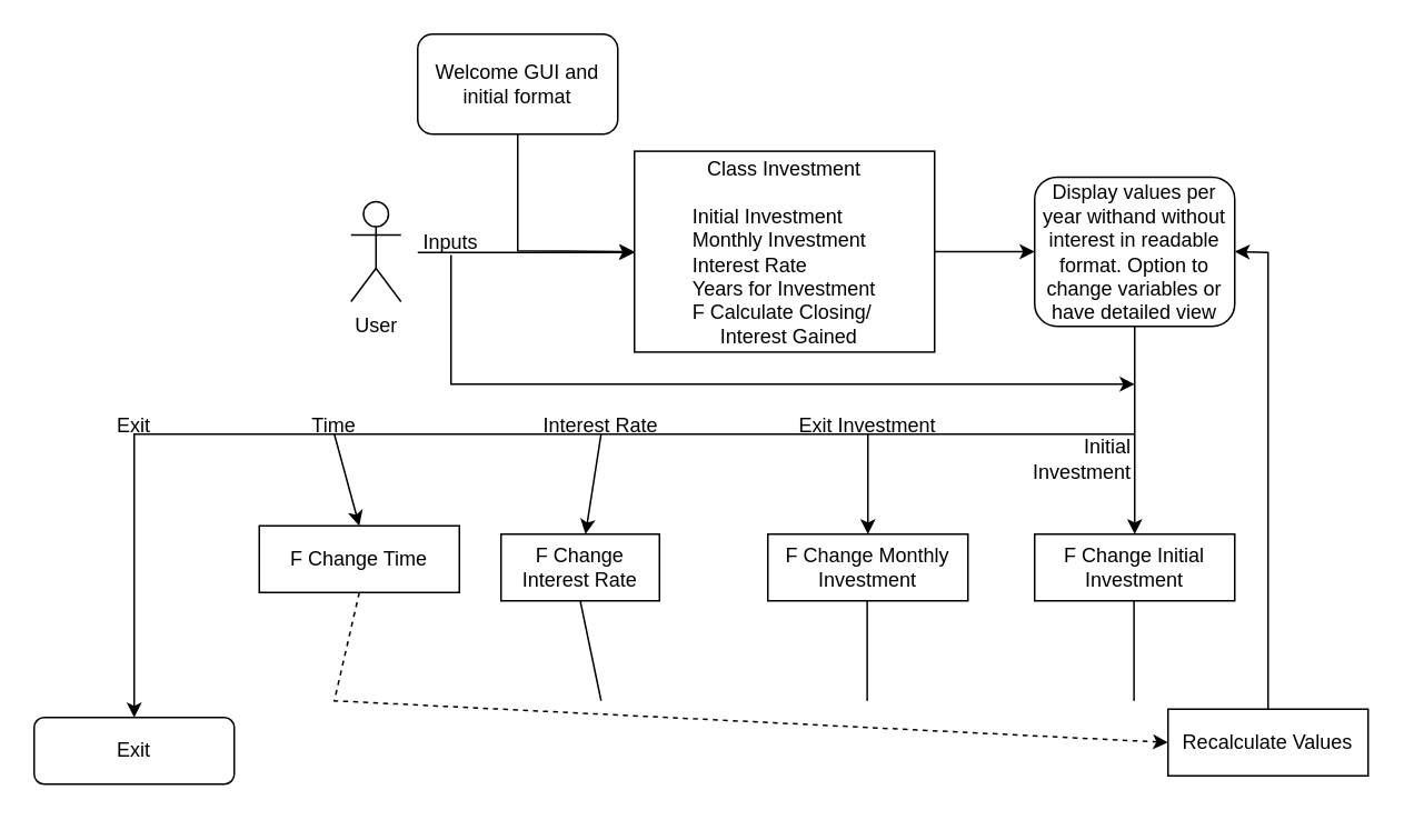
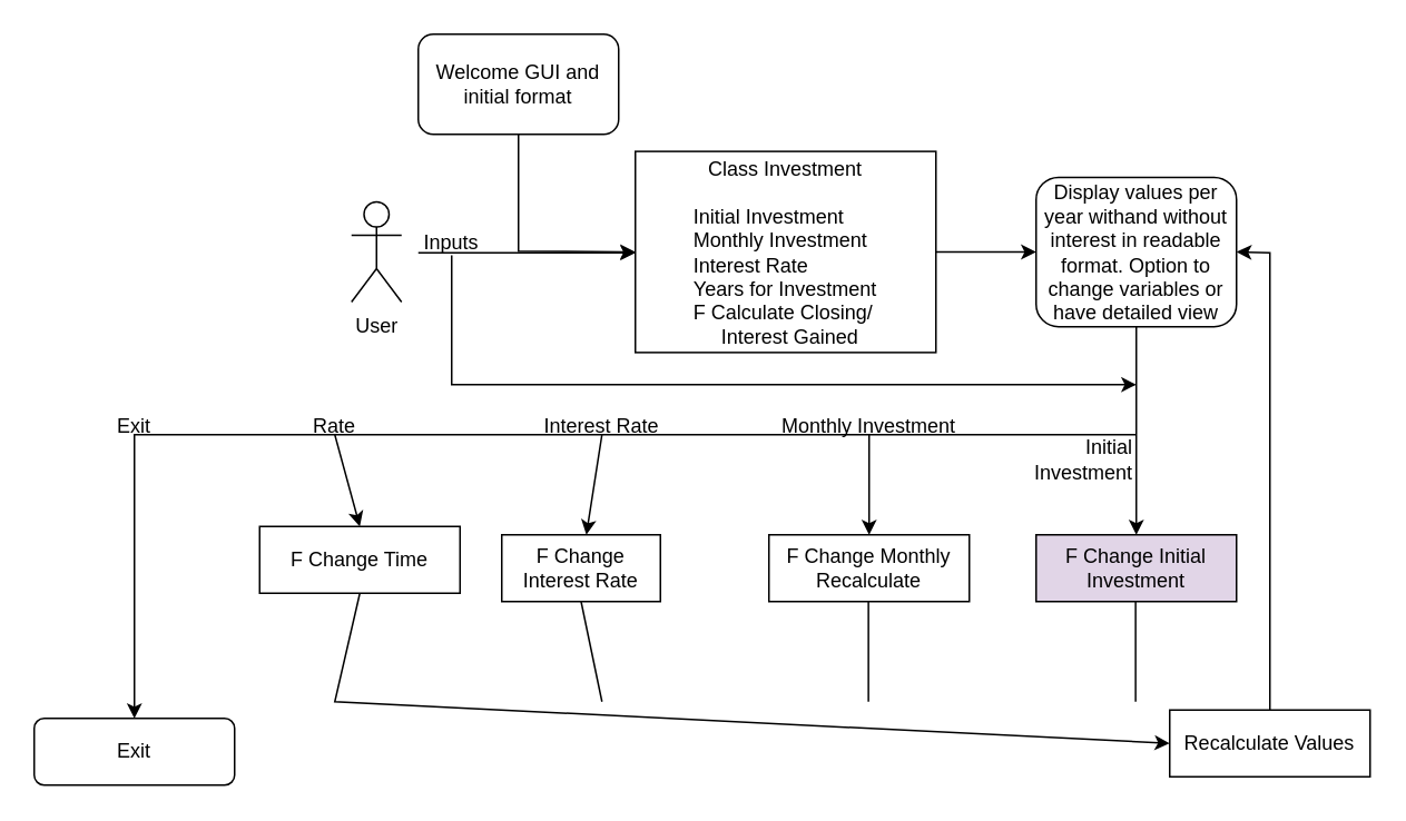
  <mxCell id="0" />
  <mxCell id="1" parent="0" />
  <mxCell id="2" value="Class Investment&lt;br&gt;&lt;br&gt;&lt;div style=&quot;text-align: left;&quot;&gt;Initial Investment&lt;/div&gt;&lt;div style=&quot;text-align: left;&quot;&gt;Monthly Investment&lt;/div&gt;&lt;div style=&quot;text-align: left;&quot;&gt;Interest Rate&lt;/div&gt;&lt;div style=&quot;text-align: left;&quot;&gt;Years for Investment&lt;/div&gt;&lt;div style=&quot;text-align: left;&quot;&gt;F Calculate Closing/&lt;/div&gt;&lt;div style=&quot;text-align: left;&quot;&gt;&amp;nbsp; &amp;nbsp; &amp;nbsp;Interest Gained&lt;/div&gt;" style="rounded=0;whiteSpace=wrap;html=1;" parent="1" vertex="1"><mxGeometry x="380" y="90.25" width="180" height="120.5" as="geometry" /></mxCell>
  <mxCell id="3" value="User" style="shape=umlActor;verticalLabelPosition=bottom;verticalAlign=top;html=1;outlineConnect=0;" parent="1" vertex="1"><mxGeometry x="210" y="120.5" width="30" height="60" as="geometry" /></mxCell>
  <mxCell id="4" value="" style="endArrow=classic;html=1;rounded=0;" parent="1" edge="1"><mxGeometry width="50" height="50" relative="1" as="geometry"><mxPoint x="250" y="151" as="sourcePoint" /><mxPoint x="380" y="151" as="targetPoint" /></mxGeometry></mxCell>
  <mxCell id="5" value="" style="endArrow=classic;html=1;rounded=0;entryX=0;entryY=0.5;entryDx=0;entryDy=0;" parent="1" target="2" edge="1"><mxGeometry width="50" height="50" relative="1" as="geometry"><mxPoint x="310" y="80" as="sourcePoint" /><mxPoint x="360" y="150" as="targetPoint" /><Array as="points"><mxPoint x="310" y="150" /></Array></mxGeometry></mxCell>
  <mxCell id="6" value="Inputs" style="text;html=1;strokeColor=none;fillColor=none;align=center;verticalAlign=middle;whiteSpace=wrap;rounded=0;" parent="1" vertex="1"><mxGeometry x="240" y="130" width="60" height="30" as="geometry" /></mxCell>
  <mxCell id="7" value="Welcome GUI and initial format" style="rounded=1;whiteSpace=wrap;html=1;" parent="1" vertex="1"><mxGeometry x="250" y="20" width="120" height="60" as="geometry" /></mxCell>
  <mxCell id="8" value="Exit" style="rounded=1;whiteSpace=wrap;html=1;" parent="1" vertex="1"><mxGeometry x="20" y="430" width="120" height="40" as="geometry" /></mxCell>
  <mxCell id="9" value="" style="endArrow=classic;html=1;rounded=0;exitX=1;exitY=0.5;exitDx=0;exitDy=0;entryX=0;entryY=0.5;entryDx=0;entryDy=0;" parent="1" source="2" target="10" edge="1"><mxGeometry width="50" height="50" relative="1" as="geometry"><mxPoint x="590" y="170" as="sourcePoint" /><mxPoint x="600" y="150" as="targetPoint" /></mxGeometry></mxCell>
  <mxCell id="10" value="Display values per year withand without interest in readable format. Option to change variables or have detailed view" style="rounded=1;whiteSpace=wrap;html=1;" parent="1" vertex="1"><mxGeometry x="620" y="105.75" width="120" height="89.5" as="geometry" /></mxCell>
  <mxCell id="11" value="" style="endArrow=classic;html=1;rounded=0;exitX=0.5;exitY=1;exitDx=0;exitDy=0;" parent="1" source="10" edge="1"><mxGeometry width="50" height="50" relative="1" as="geometry"><mxPoint x="620" y="380" as="sourcePoint" /><mxPoint x="680" y="320" as="targetPoint" /></mxGeometry></mxCell>
  <mxCell id="12" value="" style="endArrow=classic;html=1;rounded=0;" parent="1" edge="1"><mxGeometry width="50" height="50" relative="1" as="geometry"><mxPoint x="680" y="260" as="sourcePoint" /><mxPoint x="520" y="320" as="targetPoint" /><Array as="points"><mxPoint x="520" y="260" /></Array></mxGeometry></mxCell>
- <mxCell id="13" value="&lt;div style=&quot;border-color: var(--border-color);&quot;&gt;F Change Initial Investment&lt;/div&gt;" style="rounded=0;whiteSpace=wrap;html=1;align=center;" parent="1" vertex="1"><mxGeometry x="620" y="320" width="120" height="40" as="geometry" /></mxCell>
- <mxCell id="14" value="&lt;div style=&quot;border-color: var(--border-color);&quot;&gt;F Change Monthly Investment&lt;/div&gt;" style="rounded=0;whiteSpace=wrap;html=1;align=center;" parent="1" vertex="1"><mxGeometry x="460" y="320" width="120" height="40" as="geometry" /></mxCell>
+ <mxCell id="13" value="&lt;div style=&quot;border-color: var(--border-color);&quot;&gt;F Change Initial Investment&lt;/div&gt;" style="rounded=0;whiteSpace=wrap;html=1;align=center;fillColor=#e1d5e7;" parent="1" vertex="1"><mxGeometry x="620" y="320" width="120" height="40" as="geometry" /></mxCell>
+ <mxCell id="14" value="&lt;div style=&quot;border-color: var(--border-color);&quot;&gt;F Change Monthly Recalculate&lt;/div&gt;" style="rounded=0;whiteSpace=wrap;html=1;align=center;" parent="1" vertex="1"><mxGeometry x="460" y="320" width="120" height="40" as="geometry" /></mxCell>
  <mxCell id="15" value="" style="endArrow=classic;html=1;rounded=0;" parent="1" target="16" edge="1"><mxGeometry width="50" height="50" relative="1" as="geometry"><mxPoint x="520" y="260" as="sourcePoint" /><mxPoint x="360" y="320" as="targetPoint" /><Array as="points"><mxPoint x="360" y="260" /></Array></mxGeometry></mxCell>
  <mxCell id="16" value="&lt;div style=&quot;border-color: var(--border-color);&quot;&gt;F Change Interest Rate&lt;/div&gt;" style="rounded=0;whiteSpace=wrap;html=1;align=center;" parent="1" vertex="1"><mxGeometry x="300" y="320" width="95" height="40" as="geometry" /></mxCell>
  <mxCell id="17" value="&lt;div style=&quot;border-color: var(--border-color);&quot;&gt;F Change Time&lt;/div&gt;" style="rounded=0;whiteSpace=wrap;html=1;align=center;" parent="1" vertex="1"><mxGeometry x="155" y="315" width="120" height="40" as="geometry" /></mxCell>
  <mxCell id="18" value="" style="endArrow=classic;html=1;rounded=0;entryX=0.5;entryY=0;entryDx=0;entryDy=0;" parent="1" target="17" edge="1"><mxGeometry width="50" height="50" relative="1" as="geometry"><mxPoint x="360" y="260" as="sourcePoint" /><mxPoint x="300" y="250" as="targetPoint" /><Array as="points"><mxPoint x="200" y="260" /></Array></mxGeometry></mxCell>
  <mxCell id="19" value="" style="endArrow=classic;html=1;rounded=0;entryX=0.5;entryY=0;entryDx=0;entryDy=0;" parent="1" target="8" edge="1"><mxGeometry width="50" height="50" relative="1" as="geometry"><mxPoint x="200" y="260" as="sourcePoint" /><mxPoint x="160" y="490" as="targetPoint" /><Array as="points"><mxPoint x="80" y="260" /></Array></mxGeometry></mxCell>
- <mxCell id="20" value="" style="endArrow=classic;html=1;rounded=0;exitX=0.5;exitY=1;exitDx=0;exitDy=0;entryX=0;entryY=0.5;entryDx=0;entryDy=0;dashed=1;" parent="1" source="17" target="21" edge="1"><mxGeometry width="50" height="50" relative="1" as="geometry"><mxPoint x="250" y="510" as="sourcePoint" /><mxPoint x="680" y="420" as="targetPoint" /><Array as="points"><mxPoint x="200" y="420" /></Array></mxGeometry></mxCell>
+ <mxCell id="20" value="" style="endArrow=classic;html=1;rounded=0;exitX=0.5;exitY=1;exitDx=0;exitDy=0;entryX=0;entryY=0.5;entryDx=0;entryDy=0;" parent="1" source="17" target="21" edge="1"><mxGeometry width="50" height="50" relative="1" as="geometry"><mxPoint x="250" y="510" as="sourcePoint" /><mxPoint x="680" y="420" as="targetPoint" /><Array as="points"><mxPoint x="200" y="420" /></Array></mxGeometry></mxCell>
  <mxCell id="21" value="Recalculate Values" style="rounded=0;whiteSpace=wrap;html=1;" parent="1" vertex="1"><mxGeometry x="700" y="425" width="120" height="40" as="geometry" /></mxCell>
  <mxCell id="22" value="" style="endArrow=none;html=1;rounded=0;entryX=0.5;entryY=1;entryDx=0;entryDy=0;" parent="1" target="16" edge="1"><mxGeometry width="50" height="50" relative="1" as="geometry"><mxPoint x="360" y="420" as="sourcePoint" /><mxPoint x="450" y="300" as="targetPoint" /></mxGeometry></mxCell>
  <mxCell id="23" value="" style="endArrow=none;html=1;rounded=0;entryX=0.5;entryY=1;entryDx=0;entryDy=0;" parent="1" edge="1"><mxGeometry width="50" height="50" relative="1" as="geometry"><mxPoint x="519.58" y="420" as="sourcePoint" /><mxPoint x="519.58" y="360" as="targetPoint" /></mxGeometry></mxCell>
  <mxCell id="24" value="" style="endArrow=none;html=1;rounded=0;entryX=0.5;entryY=1;entryDx=0;entryDy=0;" parent="1" edge="1"><mxGeometry width="50" height="50" relative="1" as="geometry"><mxPoint x="679.58" y="420" as="sourcePoint" /><mxPoint x="679.58" y="360" as="targetPoint" /></mxGeometry></mxCell>
- <mxCell id="25" value="Time" style="text;html=1;strokeColor=none;fillColor=none;align=center;verticalAlign=middle;whiteSpace=wrap;rounded=0;" parent="1" vertex="1"><mxGeometry x="170" y="240" width="60" height="30" as="geometry" /></mxCell>
+ <mxCell id="25" value="Rate" style="text;html=1;strokeColor=none;fillColor=none;align=center;verticalAlign=middle;whiteSpace=wrap;rounded=0;" parent="1" vertex="1"><mxGeometry x="170" y="240" width="60" height="30" as="geometry" /></mxCell>
  <mxCell id="26" value="Interest Rate" style="text;html=1;strokeColor=none;fillColor=none;align=center;verticalAlign=middle;whiteSpace=wrap;rounded=0;" parent="1" vertex="1"><mxGeometry x="305" y="240" width="110" height="30" as="geometry" /></mxCell>
- <mxCell id="27" value="Exit Investment" style="text;html=1;strokeColor=none;fillColor=none;align=center;verticalAlign=middle;whiteSpace=wrap;rounded=0;" parent="1" vertex="1"><mxGeometry x="465" y="240" width="110" height="30" as="geometry" /></mxCell>
+ <mxCell id="27" value="Monthly Investment" style="text;html=1;strokeColor=none;fillColor=none;align=center;verticalAlign=middle;whiteSpace=wrap;rounded=0;" parent="1" vertex="1"><mxGeometry x="465" y="240" width="110" height="30" as="geometry" /></mxCell>
  <mxCell id="28" value="Initial Investment" style="text;html=1;strokeColor=none;fillColor=none;align=right;verticalAlign=middle;whiteSpace=wrap;rounded=0;" parent="1" vertex="1"><mxGeometry x="600" y="260" width="80" height="30" as="geometry" /></mxCell>
  <mxCell id="29" value="" style="endArrow=classic;html=1;rounded=0;exitX=0.5;exitY=0;exitDx=0;exitDy=0;entryX=1;entryY=0.5;entryDx=0;entryDy=0;" parent="1" source="21" target="10" edge="1"><mxGeometry width="50" height="50" relative="1" as="geometry"><mxPoint x="400" y="340" as="sourcePoint" /><mxPoint x="450" y="290" as="targetPoint" /><Array as="points"><mxPoint x="760" y="151" /></Array></mxGeometry></mxCell>
  <mxCell id="30" value="Exit" style="text;html=1;strokeColor=none;fillColor=none;align=center;verticalAlign=middle;whiteSpace=wrap;rounded=0;" parent="1" vertex="1"><mxGeometry x="50" y="240" width="60" height="30" as="geometry" /></mxCell>
  <mxCell id="31" value="" style="endArrow=classic;html=1;rounded=0;exitX=0.5;exitY=0.75;exitDx=0;exitDy=0;exitPerimeter=0;" edge="1" parent="1" source="6"><mxGeometry width="50" height="50" relative="1" as="geometry"><mxPoint x="100" y="200" as="sourcePoint" /><mxPoint x="680" y="230" as="targetPoint" /><Array as="points"><mxPoint x="270" y="230" /></Array></mxGeometry></mxCell>
